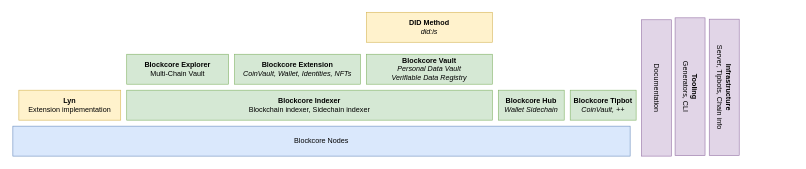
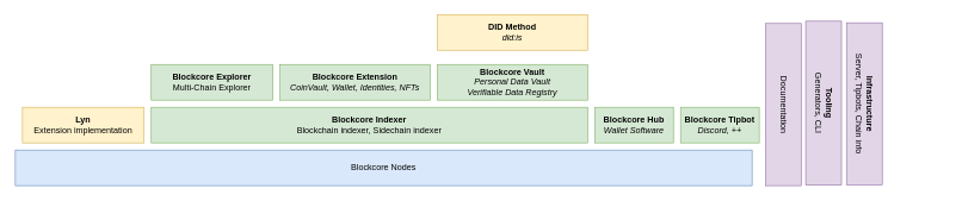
  <mxCell id="0" />
  <mxCell id="1" parent="0" />
  <mxCell id="2" value="&lt;b&gt;Blockcore Indexer&lt;br&gt;&lt;/b&gt;Blockchain indexer, Sidechain indexer" style="rounded=0;whiteSpace=wrap;html=1;fillColor=#d5e8d4;strokeColor=#82b366;" vertex="1" parent="1"><mxGeometry x="210" y="150" width="610" height="50" as="geometry" /></mxCell>
  <mxCell id="3" value="&lt;b&gt;Blockcore Vault&lt;/b&gt;&lt;br&gt;&lt;i&gt;Personal Data Vault&lt;br&gt;Verifiable Data Registry&lt;/i&gt;" style="rounded=0;whiteSpace=wrap;html=1;fillColor=#d5e8d4;strokeColor=#82b366;" vertex="1" parent="1"><mxGeometry x="610" y="90" width="210" height="50" as="geometry" /></mxCell>
  <mxCell id="4" value="&lt;b&gt;Blockcore Extension&lt;/b&gt;&lt;br&gt;&lt;i&gt;CoinVault, Wallet, Identities, NFTs&lt;/i&gt;" style="rounded=0;whiteSpace=wrap;html=1;fillColor=#d5e8d4;strokeColor=#82b366;" vertex="1" parent="1"><mxGeometry x="390" y="90" width="210" height="50" as="geometry" /></mxCell>
  <mxCell id="5" value="Blockcore Nodes" style="rounded=0;whiteSpace=wrap;html=1;fillColor=#dae8fc;strokeColor=#6c8ebf;" vertex="1" parent="1"><mxGeometry x="20" y="210" width="1030" height="50" as="geometry" /></mxCell>
- <mxCell id="6" value="&lt;b&gt;Blockcore Explorer&lt;/b&gt;&lt;br&gt;Multi-Chain Vault" style="rounded=0;whiteSpace=wrap;html=1;fillColor=#d5e8d4;strokeColor=#82b366;" vertex="1" parent="1"><mxGeometry x="210" y="90" width="170" height="50" as="geometry" /></mxCell>
+ <mxCell id="6" value="&lt;b&gt;Blockcore Explorer&lt;/b&gt;&lt;br&gt;Multi-Chain Explorer" style="rounded=0;whiteSpace=wrap;html=1;fillColor=#d5e8d4;strokeColor=#82b366;" vertex="1" parent="1"><mxGeometry x="210" y="90" width="170" height="50" as="geometry" /></mxCell>
  <mxCell id="7" value="&lt;b&gt;DID Method&lt;br&gt;&lt;/b&gt;&lt;i&gt;did:is&lt;/i&gt;" style="rounded=0;whiteSpace=wrap;html=1;fillColor=#fff2cc;strokeColor=#d6b656;" vertex="1" parent="1"><mxGeometry x="610" y="20" width="210" height="50" as="geometry" /></mxCell>
- <mxCell id="8" value="&lt;b&gt;Blockcore Hub&lt;/b&gt;&lt;br&gt;&lt;i&gt;Wallet Sidechain&lt;/i&gt;" style="rounded=0;whiteSpace=wrap;html=1;fillColor=#d5e8d4;strokeColor=#82b366;" vertex="1" parent="1"><mxGeometry x="830" y="150" width="110" height="50" as="geometry" /></mxCell>
+ <mxCell id="8" value="&lt;b&gt;Blockcore Hub&lt;/b&gt;&lt;br&gt;&lt;i&gt;Wallet Software&lt;/i&gt;" style="rounded=0;whiteSpace=wrap;html=1;fillColor=#d5e8d4;strokeColor=#82b366;" vertex="1" parent="1"><mxGeometry x="830" y="150" width="110" height="50" as="geometry" /></mxCell>
  <mxCell id="9" value="Documentation" style="rounded=0;whiteSpace=wrap;html=1;rotation=90;fillColor=#e1d5e7;strokeColor=#9673a6;" vertex="1" parent="1"><mxGeometry x="980" y="121.25" width="227.5" height="50" as="geometry" /></mxCell>
  <mxCell id="10" value="&lt;b&gt;Tooling&lt;/b&gt;&lt;br&gt;Generators, CLI" style="rounded=0;whiteSpace=wrap;html=1;rotation=90;fillColor=#e1d5e7;strokeColor=#9673a6;" vertex="1" parent="1"><mxGeometry x="1035" y="119.25" width="230" height="50" as="geometry" /></mxCell>
  <mxCell id="11" value="&lt;b&gt;Infrastructure&lt;br&gt;&lt;/b&gt;Server, Tipbots, Chain info" style="rounded=0;whiteSpace=wrap;html=1;rotation=90;fillColor=#e1d5e7;strokeColor=#9673a6;" vertex="1" parent="1"><mxGeometry x="1093.25" y="120.25" width="227.5" height="50" as="geometry" /></mxCell>
- <mxCell id="12" value="&lt;b&gt;Blockcore Tipbot&lt;br&gt;&lt;/b&gt;&lt;i&gt;CoinVault, ++&lt;/i&gt;" style="rounded=0;whiteSpace=wrap;html=1;fillColor=#d5e8d4;strokeColor=#82b366;" vertex="1" parent="1"><mxGeometry x="950" y="150" width="110" height="50" as="geometry" /></mxCell>
+ <mxCell id="12" value="&lt;b&gt;Blockcore Tipbot&lt;br&gt;&lt;/b&gt;&lt;i&gt;Discord, ++&lt;/i&gt;" style="rounded=0;whiteSpace=wrap;html=1;fillColor=#d5e8d4;strokeColor=#82b366;" vertex="1" parent="1"><mxGeometry x="950" y="150" width="110" height="50" as="geometry" /></mxCell>
  <mxCell id="13" value="&lt;b&gt;Lyn&lt;/b&gt;&lt;br&gt;Extension implementation" style="rounded=0;whiteSpace=wrap;html=1;fillColor=#fff2cc;strokeColor=#d6b656;" vertex="1" parent="1"><mxGeometry x="30" y="150" width="170" height="50" as="geometry" /></mxCell>
